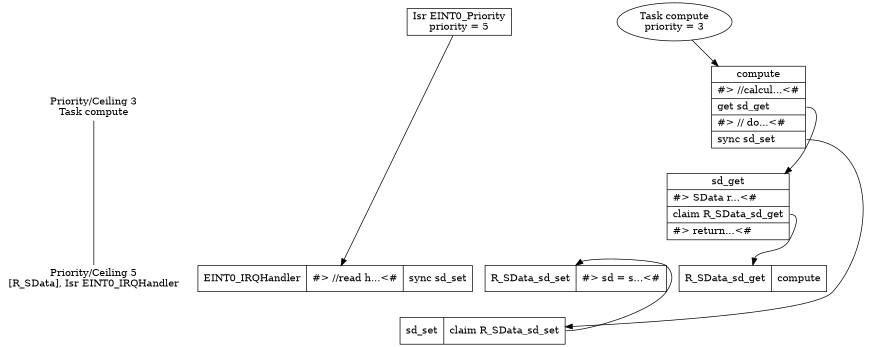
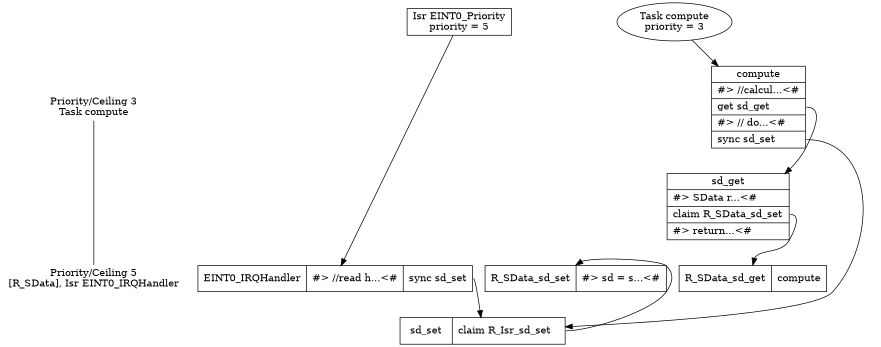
  digraph {
    node [shape=record]
    n1 [label="Priority/Ceiling 5\n[R_SData], Isr EINT0_IRQHandler" shape=plaintext]
    n2 [label=" R_SData_sd_get | compute "]
    n3 [label="R_SData_sd_set | <L18>\#\> sd = s...\<\#\l"]
    n4 [label="Task compute\npriority = 3" shape=""]
    n5 [label="Priority/Ceiling 3\nTask compute" shape=plaintext]
    n6 [label="{compute | <L19>\#\> //calcul...\<\#\l | <L20>get sd_get\l | <L21>\#\> // do...\<\#\l | <L22>sync sd_set\l}"]
    n7 [label="Isr EINT0_Priority\npriority = 5" shape=box]
    n8 [label="EINT0_IRQHandler | <L23>\#\> //read h...\<\#\l | <L24>sync sd_set\l"]
-   n9 [label="{sd_get | <L13>\#\> SData r...\<\#\l | <L14>claim R_SData_sd_get\l | <L16>\#\> return...\<\#\l}"]
-   n10 [label="sd_set | <L17>claim R_SData_sd_set\l"]
+   n9 [label="{sd_get | <L13>\#\> SData r...\<\#\l | <L14>claim R_SData_sd_set\l | <L16>\#\> return...\<\#\l}"]
+   n10 [label="sd_set | <L17>claim R_Isr_sd_set\l"]
    subgraph sub_1 {
      rank=same
      n1
      n2
    }
    subgraph sub_2 {
      rank=same
      n1
      n3
    }
    subgraph sub_3 {
      rank=source
      n4
    }
    subgraph sub_4 {
      rank=same
      n5
      n6
    }
    subgraph sub_5 {
      rank=source
      n7
    }
    subgraph sub_6 {
      rank=same
      n1
      n8
    }
    n4 -> n6 [constraint=false]
    n5 -> n1 [dir=none]
    n6 -> n9 [tailport="L20:e"]
    n6 -> n10 [tailport="L22:e"]
    n7 -> n8 [constraint=false]
+   n8 -> n10 [tailport="L24:e"]
    n9 -> n2 [headport=n tailport="L14:e"]
    n10 -> n3 [constraint=false headport=n tailport="L17:e"]
  }
